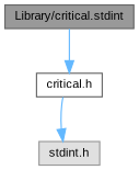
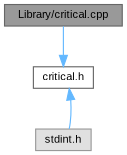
  digraph {
    fontname="Liberation Sans"
    node [fontname="Liberation Sans" fontsize=10 shape=box style=filled]
    edge [color=steelblue1 fontname="Liberation Sans" fontsize=10 labelfontname=Helvetica labelfontsize=10 style=solid]
-   n1 [color=gray40 fillcolor=grey60 fontcolor=black height=0.2 label="Library/critical.stdint" width=0.4]
+   n1 [color=gray40 fillcolor=grey60 fontcolor=black height=0.2 label="Library/critical.cpp" width=0.4]
    n2 [color=grey40 fillcolor=white height=0.2 label="critical.h" width=0.4]
    n3 [color=grey60 fillcolor="#E0E0E0" height=0.2 label="stdint.h" width=0.4]
    n1 -> n2
-   n2 -> n3
+   n3 -> n2
  }
